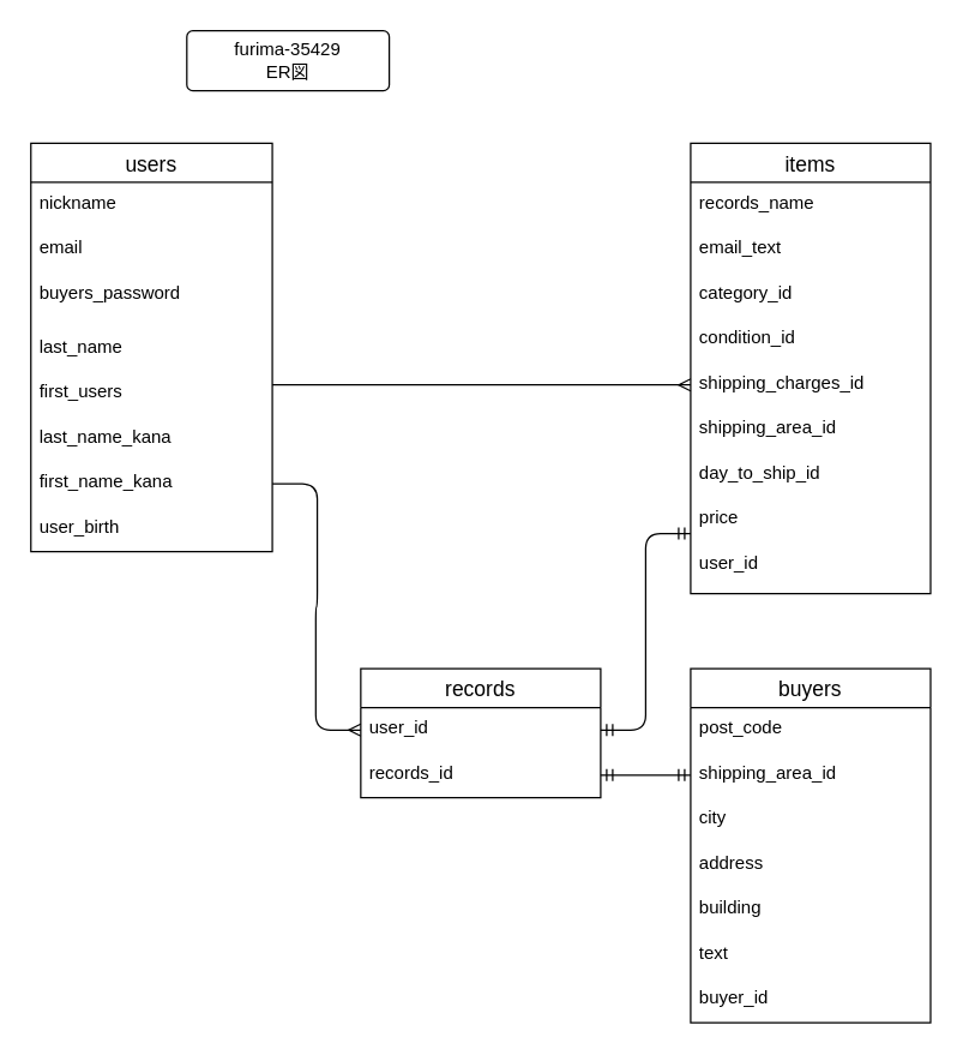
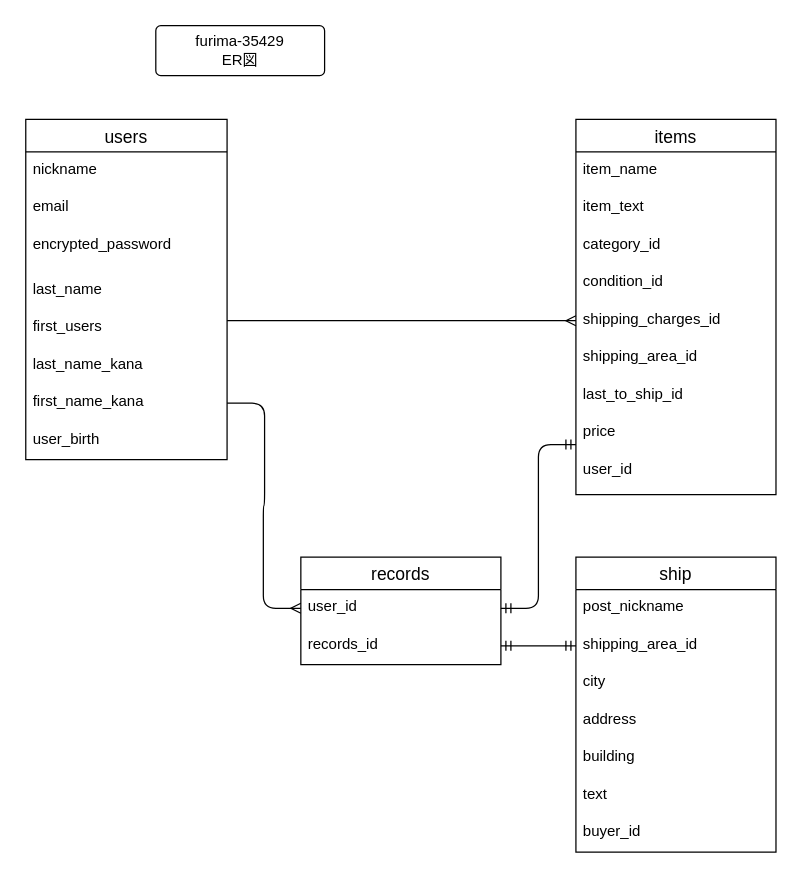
  <mxCell id="0" />
  <mxCell id="1" parent="0" />
  <mxCell id="2" value="users" style="swimlane;fontStyle=0;childLayout=stackLayout;horizontal=1;startSize=26;horizontalStack=0;resizeParent=1;resizeParentMax=0;resizeLast=0;collapsible=1;marginBottom=0;align=center;fontSize=14;" vertex="1" parent="1"><mxGeometry x="20" y="95" width="161" height="272" as="geometry"><mxRectangle x="270" y="440" width="70" height="26" as="alternateBounds" /></mxGeometry></mxCell>
  <mxCell id="3" value="nickname" style="text;strokeColor=none;fillColor=none;spacingLeft=4;spacingRight=4;overflow=hidden;rotatable=0;points=[[0,0.5],[1,0.5]];portConstraint=eastwest;fontSize=12;" vertex="1" parent="2"><mxGeometry y="26" width="161" height="30" as="geometry" /></mxCell>
  <mxCell id="4" value="email" style="text;strokeColor=none;fillColor=none;spacingLeft=4;spacingRight=4;overflow=hidden;rotatable=0;points=[[0,0.5],[1,0.5]];portConstraint=eastwest;fontSize=12;" vertex="1" parent="2"><mxGeometry y="56" width="161" height="30" as="geometry" /></mxCell>
- <mxCell id="5" value="buyers_password" style="text;strokeColor=none;fillColor=none;spacingLeft=4;spacingRight=4;overflow=hidden;rotatable=0;points=[[0,0.5],[1,0.5]];portConstraint=eastwest;fontSize=12;" vertex="1" parent="2"><mxGeometry y="86" width="161" height="36" as="geometry" /></mxCell>
+ <mxCell id="5" value="encrypted_password" style="text;strokeColor=none;fillColor=none;spacingLeft=4;spacingRight=4;overflow=hidden;rotatable=0;points=[[0,0.5],[1,0.5]];portConstraint=eastwest;fontSize=12;" vertex="1" parent="2"><mxGeometry y="86" width="161" height="36" as="geometry" /></mxCell>
  <mxCell id="6" value="last_name" style="text;strokeColor=none;fillColor=none;spacingLeft=4;spacingRight=4;overflow=hidden;rotatable=0;points=[[0,0.5],[1,0.5]];portConstraint=eastwest;fontSize=12;" vertex="1" parent="2"><mxGeometry y="122" width="161" height="30" as="geometry" /></mxCell>
  <mxCell id="7" value="first_users" style="text;strokeColor=none;fillColor=none;spacingLeft=4;spacingRight=4;overflow=hidden;rotatable=0;points=[[0,0.5],[1,0.5]];portConstraint=eastwest;fontSize=12;" vertex="1" parent="2"><mxGeometry y="152" width="161" height="30" as="geometry" /></mxCell>
  <mxCell id="8" value="last_name_kana" style="text;strokeColor=none;fillColor=none;spacingLeft=4;spacingRight=4;overflow=hidden;rotatable=0;points=[[0,0.5],[1,0.5]];portConstraint=eastwest;fontSize=12;" vertex="1" parent="2"><mxGeometry y="182" width="161" height="30" as="geometry" /></mxCell>
  <mxCell id="9" value="first_name_kana" style="text;strokeColor=none;fillColor=none;spacingLeft=4;spacingRight=4;overflow=hidden;rotatable=0;points=[[0,0.5],[1,0.5]];portConstraint=eastwest;fontSize=12;" vertex="1" parent="2"><mxGeometry y="212" width="161" height="30" as="geometry" /></mxCell>
  <mxCell id="10" value="user_birth" style="text;strokeColor=none;fillColor=none;spacingLeft=4;spacingRight=4;overflow=hidden;rotatable=0;points=[[0,0.5],[1,0.5]];portConstraint=eastwest;fontSize=12;" vertex="1" parent="2"><mxGeometry y="242" width="161" height="30" as="geometry" /></mxCell>
  <mxCell id="11" style="edgeStyle=orthogonalEdgeStyle;rounded=0;orthogonalLoop=1;jettySize=auto;html=1;exitX=1;exitY=0.5;exitDx=0;exitDy=0;" edge="1" parent="2" source="7" target="7"><mxGeometry relative="1" as="geometry" /></mxCell>
  <mxCell id="12" style="edgeStyle=orthogonalEdgeStyle;rounded=0;orthogonalLoop=1;jettySize=auto;html=1;exitX=1;exitY=0.5;exitDx=0;exitDy=0;" edge="1" parent="2"><mxGeometry relative="1" as="geometry"><mxPoint x="160" y="137" as="sourcePoint" /><mxPoint x="160" y="137" as="targetPoint" /></mxGeometry></mxCell>
  <mxCell id="13" value="items" style="swimlane;fontStyle=0;childLayout=stackLayout;horizontal=1;startSize=26;horizontalStack=0;resizeParent=1;resizeParentMax=0;resizeLast=0;collapsible=1;marginBottom=0;align=center;fontSize=14;" vertex="1" parent="1"><mxGeometry x="460" y="95" width="160" height="300" as="geometry" /></mxCell>
- <mxCell id="14" value="records_name" style="text;strokeColor=none;fillColor=none;spacingLeft=4;spacingRight=4;overflow=hidden;rotatable=0;points=[[0,0.5],[1,0.5]];portConstraint=eastwest;fontSize=12;" vertex="1" parent="13"><mxGeometry y="26" width="160" height="30" as="geometry" /></mxCell>
- <mxCell id="15" value="email_text" style="text;strokeColor=none;fillColor=none;spacingLeft=4;spacingRight=4;overflow=hidden;rotatable=0;points=[[0,0.5],[1,0.5]];portConstraint=eastwest;fontSize=12;" vertex="1" parent="13"><mxGeometry y="56" width="160" height="30" as="geometry" /></mxCell>
+ <mxCell id="14" value="item_name" style="text;strokeColor=none;fillColor=none;spacingLeft=4;spacingRight=4;overflow=hidden;rotatable=0;points=[[0,0.5],[1,0.5]];portConstraint=eastwest;fontSize=12;" vertex="1" parent="13"><mxGeometry y="26" width="160" height="30" as="geometry" /></mxCell>
+ <mxCell id="15" value="item_text" style="text;strokeColor=none;fillColor=none;spacingLeft=4;spacingRight=4;overflow=hidden;rotatable=0;points=[[0,0.5],[1,0.5]];portConstraint=eastwest;fontSize=12;" vertex="1" parent="13"><mxGeometry y="56" width="160" height="30" as="geometry" /></mxCell>
  <mxCell id="16" value="category_id" style="text;strokeColor=none;fillColor=none;spacingLeft=4;spacingRight=4;overflow=hidden;rotatable=0;points=[[0,0.5],[1,0.5]];portConstraint=eastwest;fontSize=12;" vertex="1" parent="13"><mxGeometry y="86" width="160" height="30" as="geometry" /></mxCell>
  <mxCell id="17" value="condition_id" style="text;strokeColor=none;fillColor=none;spacingLeft=4;spacingRight=4;overflow=hidden;rotatable=0;points=[[0,0.5],[1,0.5]];portConstraint=eastwest;fontSize=12;" vertex="1" parent="13"><mxGeometry y="116" width="160" height="30" as="geometry" /></mxCell>
  <mxCell id="18" value="shipping_charges_id" style="text;strokeColor=none;fillColor=none;spacingLeft=4;spacingRight=4;overflow=hidden;rotatable=0;points=[[0,0.5],[1,0.5]];portConstraint=eastwest;fontSize=12;" vertex="1" parent="13"><mxGeometry y="146" width="160" height="30" as="geometry" /></mxCell>
  <mxCell id="19" value="shipping_area_id" style="text;strokeColor=none;fillColor=none;spacingLeft=4;spacingRight=4;overflow=hidden;rotatable=0;points=[[0,0.5],[1,0.5]];portConstraint=eastwest;fontSize=12;" vertex="1" parent="13"><mxGeometry y="176" width="160" height="30" as="geometry" /></mxCell>
- <mxCell id="20" value="day_to_ship_id" style="text;strokeColor=none;fillColor=none;spacingLeft=4;spacingRight=4;overflow=hidden;rotatable=0;points=[[0,0.5],[1,0.5]];portConstraint=eastwest;fontSize=12;" vertex="1" parent="13"><mxGeometry y="206" width="160" height="30" as="geometry" /></mxCell>
+ <mxCell id="20" value="last_to_ship_id" style="text;strokeColor=none;fillColor=none;spacingLeft=4;spacingRight=4;overflow=hidden;rotatable=0;points=[[0,0.5],[1,0.5]];portConstraint=eastwest;fontSize=12;" vertex="1" parent="13"><mxGeometry y="206" width="160" height="30" as="geometry" /></mxCell>
  <mxCell id="21" value="price" style="text;strokeColor=none;fillColor=none;spacingLeft=4;spacingRight=4;overflow=hidden;rotatable=0;points=[[0,0.5],[1,0.5]];portConstraint=eastwest;fontSize=12;" vertex="1" parent="13"><mxGeometry y="236" width="160" height="30" as="geometry" /></mxCell>
  <mxCell id="22" value="user_id" style="text;strokeColor=none;fillColor=none;spacingLeft=4;spacingRight=4;overflow=hidden;rotatable=0;points=[[0,0.5],[1,0.5]];portConstraint=eastwest;fontSize=12;" vertex="1" parent="13"><mxGeometry y="266" width="160" height="34" as="geometry" /></mxCell>
  <mxCell id="23" value="records" style="swimlane;fontStyle=0;childLayout=stackLayout;horizontal=1;startSize=26;horizontalStack=0;resizeParent=1;resizeParentMax=0;resizeLast=0;collapsible=1;marginBottom=0;align=center;fontSize=14;" vertex="1" parent="1"><mxGeometry x="240" y="445" width="160" height="86" as="geometry" /></mxCell>
  <mxCell id="24" value="user_id" style="text;strokeColor=none;fillColor=none;spacingLeft=4;spacingRight=4;overflow=hidden;rotatable=0;points=[[0,0.5],[1,0.5]];portConstraint=eastwest;fontSize=12;" vertex="1" parent="23"><mxGeometry y="26" width="160" height="30" as="geometry" /></mxCell>
  <mxCell id="25" value="records_id" style="text;strokeColor=none;fillColor=none;spacingLeft=4;spacingRight=4;overflow=hidden;rotatable=0;points=[[0,0.5],[1,0.5]];portConstraint=eastwest;fontSize=12;" vertex="1" parent="23"><mxGeometry y="56" width="160" height="30" as="geometry" /></mxCell>
  <mxCell id="26" value="" style="edgeStyle=entityRelationEdgeStyle;fontSize=12;html=1;endArrow=ERmandOne;startArrow=ERmandOne;exitX=1;exitY=0.5;exitDx=0;exitDy=0;" edge="1" parent="1" source="24"><mxGeometry width="100" height="100" relative="1" as="geometry"><mxPoint x="360" y="455" as="sourcePoint" /><mxPoint x="460" y="355" as="targetPoint" /></mxGeometry></mxCell>
  <mxCell id="27" value="" style="edgeStyle=entityRelationEdgeStyle;fontSize=12;html=1;endArrow=ERmany;entryX=0;entryY=0.5;entryDx=0;entryDy=0;" edge="1" parent="1" target="18"><mxGeometry width="100" height="100" relative="1" as="geometry"><mxPoint x="181" y="256" as="sourcePoint" /><mxPoint x="450" y="245" as="targetPoint" /></mxGeometry></mxCell>
  <mxCell id="28" value="" style="edgeStyle=entityRelationEdgeStyle;fontSize=12;html=1;endArrow=ERmany;exitX=1;exitY=0.5;exitDx=0;exitDy=0;entryX=0;entryY=0.5;entryDx=0;entryDy=0;" edge="1" parent="1" source="9" target="24"><mxGeometry width="100" height="100" relative="1" as="geometry"><mxPoint x="140" y="555" as="sourcePoint" /><mxPoint x="240" y="455" as="targetPoint" /></mxGeometry></mxCell>
- <mxCell id="29" value="buyers" style="swimlane;fontStyle=0;childLayout=stackLayout;horizontal=1;startSize=26;horizontalStack=0;resizeParent=1;resizeParentMax=0;resizeLast=0;collapsible=1;marginBottom=0;align=center;fontSize=14;rounded=0;sketch=0;" vertex="1" parent="1"><mxGeometry x="460" y="445" width="160" height="236" as="geometry" /></mxCell>
- <mxCell id="30" value="post_code" style="text;strokeColor=none;fillColor=none;spacingLeft=4;spacingRight=4;overflow=hidden;rotatable=0;points=[[0,0.5],[1,0.5]];portConstraint=eastwest;fontSize=12;" vertex="1" parent="29"><mxGeometry y="26" width="160" height="30" as="geometry" /></mxCell>
+ <mxCell id="29" value="ship" style="swimlane;fontStyle=0;childLayout=stackLayout;horizontal=1;startSize=26;horizontalStack=0;resizeParent=1;resizeParentMax=0;resizeLast=0;collapsible=1;marginBottom=0;align=center;fontSize=14;rounded=0;sketch=0;" vertex="1" parent="1"><mxGeometry x="460" y="445" width="160" height="236" as="geometry" /></mxCell>
+ <mxCell id="30" value="post_nickname" style="text;strokeColor=none;fillColor=none;spacingLeft=4;spacingRight=4;overflow=hidden;rotatable=0;points=[[0,0.5],[1,0.5]];portConstraint=eastwest;fontSize=12;" vertex="1" parent="29"><mxGeometry y="26" width="160" height="30" as="geometry" /></mxCell>
  <mxCell id="31" value="shipping_area_id " style="text;strokeColor=none;fillColor=none;spacingLeft=4;spacingRight=4;overflow=hidden;rotatable=0;points=[[0,0.5],[1,0.5]];portConstraint=eastwest;fontSize=12;" vertex="1" parent="29"><mxGeometry y="56" width="160" height="30" as="geometry" /></mxCell>
  <mxCell id="32" value="city" style="text;strokeColor=none;fillColor=none;spacingLeft=4;spacingRight=4;overflow=hidden;rotatable=0;points=[[0,0.5],[1,0.5]];portConstraint=eastwest;fontSize=12;" vertex="1" parent="29"><mxGeometry y="86" width="160" height="30" as="geometry" /></mxCell>
  <mxCell id="33" value="address" style="text;strokeColor=none;fillColor=none;spacingLeft=4;spacingRight=4;overflow=hidden;rotatable=0;points=[[0,0.5],[1,0.5]];portConstraint=eastwest;fontSize=12;" vertex="1" parent="29"><mxGeometry y="116" width="160" height="30" as="geometry" /></mxCell>
  <mxCell id="34" value="building " style="text;strokeColor=none;fillColor=none;spacingLeft=4;spacingRight=4;overflow=hidden;rotatable=0;points=[[0,0.5],[1,0.5]];portConstraint=eastwest;fontSize=12;" vertex="1" parent="29"><mxGeometry y="146" width="160" height="30" as="geometry" /></mxCell>
  <mxCell id="35" value="text" style="text;strokeColor=none;fillColor=none;spacingLeft=4;spacingRight=4;overflow=hidden;rotatable=0;points=[[0,0.5],[1,0.5]];portConstraint=eastwest;fontSize=12;" vertex="1" parent="29"><mxGeometry y="176" width="160" height="30" as="geometry" /></mxCell>
  <mxCell id="36" value="buyer_id" style="text;strokeColor=none;fillColor=none;spacingLeft=4;spacingRight=4;overflow=hidden;rotatable=0;points=[[0,0.5],[1,0.5]];portConstraint=eastwest;fontSize=12;" vertex="1" parent="29"><mxGeometry y="206" width="160" height="30" as="geometry" /></mxCell>
  <mxCell id="37" value="" style="edgeStyle=entityRelationEdgeStyle;fontSize=12;html=1;endArrow=ERmandOne;startArrow=ERmandOne;entryX=0;entryY=0.5;entryDx=0;entryDy=0;exitX=1;exitY=0.5;exitDx=0;exitDy=0;" edge="1" parent="1" source="25" target="31"><mxGeometry width="100" height="100" relative="1" as="geometry"><mxPoint x="260" y="425" as="sourcePoint" /><mxPoint x="360" y="325" as="targetPoint" /></mxGeometry></mxCell>
  <mxCell id="38" value="furima-35429&lt;br&gt;ER図" style="rounded=1;arcSize=10;whiteSpace=wrap;html=1;align=center;sketch=0;" vertex="1" parent="1"><mxGeometry x="124" y="20" width="135" height="40" as="geometry" /></mxCell>
